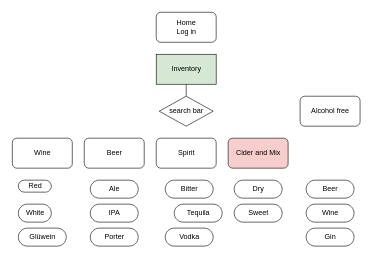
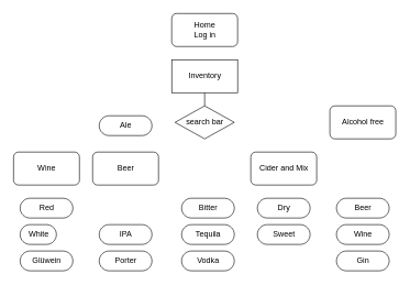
  <mxCell id="0" />
  <mxCell id="1" parent="0" />
  <mxCell id="2" value="Home&lt;br&gt;Log in" style="html=1;dashed=0;whitespace=wrap;rounded=1;" vertex="1" parent="1"><mxGeometry x="260" y="20" width="100" height="50" as="geometry" /></mxCell>
  <mxCell id="3" style="edgeStyle=none;html=1;endArrow=none;endFill=0;" edge="1" parent="1" source="4" target="5"><mxGeometry relative="1" as="geometry"><mxPoint x="310" y="90" as="sourcePoint" /></mxGeometry></mxCell>
- <mxCell id="4" value="Inventory" style="html=1;dashed=0;whitespace=wrap;fillColor=#d5e8d4;" vertex="1" parent="1"><mxGeometry x="260" y="90" width="100" height="50" as="geometry" /></mxCell>
+ <mxCell id="4" value="Inventory" style="html=1;dashed=0;whitespace=wrap;" vertex="1" parent="1"><mxGeometry x="260" y="90" width="100" height="50" as="geometry" /></mxCell>
  <mxCell id="5" value="search bar" style="shape=rhombus;html=1;dashed=0;whitespace=wrap;perimeter=rhombusPerimeter;" vertex="1" parent="1"><mxGeometry x="265" y="160" width="90" height="50" as="geometry" /></mxCell>
  <mxCell id="6" value="Wine" style="html=1;dashed=0;whitespace=wrap;rounded=1;" vertex="1" parent="1"><mxGeometry x="20" y="230" width="100" height="50" as="geometry" /></mxCell>
  <mxCell id="7" value="Beer" style="html=1;dashed=0;whitespace=wrap;rounded=1;" vertex="1" parent="1"><mxGeometry x="140" y="230" width="100" height="50" as="geometry" /></mxCell>
- <mxCell id="8" value="Spirit" style="html=1;dashed=0;whitespace=wrap;rounded=1;" vertex="1" parent="1"><mxGeometry x="260" y="230" width="100" height="50" as="geometry" /></mxCell>
- <mxCell id="9" value="Cider and Mix" style="html=1;dashed=0;whitespace=wrap;rounded=1;fillColor=#f8cecc;" vertex="1" parent="1"><mxGeometry x="380" y="230" width="100" height="50" as="geometry" /></mxCell>
+ <mxCell id="9" value="Cider and Mix" style="html=1;dashed=0;whitespace=wrap;rounded=1;" vertex="1" parent="1"><mxGeometry x="380" y="230" width="100" height="50" as="geometry" /></mxCell>
  <mxCell id="10" value="Alcohol free" style="html=1;dashed=0;whitespace=wrap;rounded=1;" vertex="1" parent="1"><mxGeometry x="500" y="160" width="100" height="50" as="geometry" /></mxCell>
- <mxCell id="11" value="Red" style="html=1;dashed=0;whitespace=wrap;shape=mxgraph.dfd.start;rounded=1;" vertex="1" parent="1"><mxGeometry x="30" y="300" width="55" height="20" as="geometry" /></mxCell>
+ <mxCell id="11" value="Red" style="html=1;dashed=0;whitespace=wrap;shape=mxgraph.dfd.start;rounded=1;" vertex="1" parent="1"><mxGeometry x="30" y="300" width="80" height="30" as="geometry" /></mxCell>
  <mxCell id="12" value="White" style="html=1;dashed=0;whitespace=wrap;shape=mxgraph.dfd.start;rounded=1;" vertex="1" parent="1"><mxGeometry x="30" y="340" width="55" height="30" as="geometry" /></mxCell>
  <mxCell id="13" value="Glüwein" style="html=1;dashed=0;whitespace=wrap;shape=mxgraph.dfd.start;rounded=1;" vertex="1" parent="1"><mxGeometry x="30" y="380" width="80" height="30" as="geometry" /></mxCell>
- <mxCell id="14" value="Ale" style="html=1;dashed=0;whitespace=wrap;shape=mxgraph.dfd.start;rounded=1;" vertex="1" parent="1"><mxGeometry x="150" y="300" width="80" height="30" as="geometry" /></mxCell>
+ <mxCell id="14" value="Ale" style="html=1;dashed=0;whitespace=wrap;shape=mxgraph.dfd.start;rounded=1;" vertex="1" parent="1"><mxGeometry x="150" y="175" width="80" height="30" as="geometry" /></mxCell>
  <mxCell id="15" value="IPA" style="html=1;dashed=0;whitespace=wrap;shape=mxgraph.dfd.start;rounded=1;" vertex="1" parent="1"><mxGeometry x="150" y="340" width="80" height="30" as="geometry" /></mxCell>
  <mxCell id="16" value="Porter" style="html=1;dashed=0;whitespace=wrap;shape=mxgraph.dfd.start;rounded=1;" vertex="1" parent="1"><mxGeometry x="150" y="380" width="80" height="30" as="geometry" /></mxCell>
  <mxCell id="17" value="Bitter" style="html=1;dashed=0;whitespace=wrap;shape=mxgraph.dfd.start;rounded=1;" vertex="1" parent="1"><mxGeometry x="275" y="300" width="80" height="30" as="geometry" /></mxCell>
- <mxCell id="18" value="Tequila" style="html=1;dashed=0;whitespace=wrap;shape=mxgraph.dfd.start;rounded=1;" vertex="1" parent="1"><mxGeometry x="290" y="340" width="80" height="30" as="geometry" /></mxCell>
+ <mxCell id="18" value="Tequila" style="html=1;dashed=0;whitespace=wrap;shape=mxgraph.dfd.start;rounded=1;" vertex="1" parent="1"><mxGeometry x="275" y="340" width="80" height="30" as="geometry" /></mxCell>
  <mxCell id="19" value="Vodka" style="html=1;dashed=0;whitespace=wrap;shape=mxgraph.dfd.start;rounded=1;" vertex="1" parent="1"><mxGeometry x="275" y="380" width="80" height="30" as="geometry" /></mxCell>
  <mxCell id="20" value="Dry" style="html=1;dashed=0;whitespace=wrap;shape=mxgraph.dfd.start;rounded=1;" vertex="1" parent="1"><mxGeometry x="390" y="300" width="80" height="30" as="geometry" /></mxCell>
  <mxCell id="21" value="Sweet" style="html=1;dashed=0;whitespace=wrap;shape=mxgraph.dfd.start;rounded=1;" vertex="1" parent="1"><mxGeometry x="390" y="340" width="80" height="30" as="geometry" /></mxCell>
  <mxCell id="22" value="Beer" style="html=1;dashed=0;whitespace=wrap;shape=mxgraph.dfd.start;rounded=1;" vertex="1" parent="1"><mxGeometry x="510" y="300" width="80" height="30" as="geometry" /></mxCell>
  <mxCell id="23" value="Wine" style="html=1;dashed=0;whitespace=wrap;shape=mxgraph.dfd.start;rounded=1;" vertex="1" parent="1"><mxGeometry x="510" y="340" width="80" height="30" as="geometry" /></mxCell>
  <mxCell id="24" value="Gin" style="html=1;dashed=0;whitespace=wrap;shape=mxgraph.dfd.start;rounded=1;" vertex="1" parent="1"><mxGeometry x="510" y="380" width="80" height="30" as="geometry" /></mxCell>
